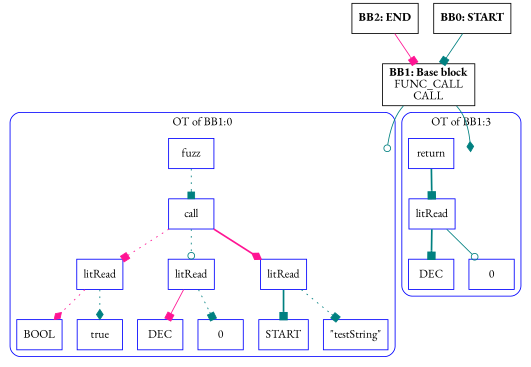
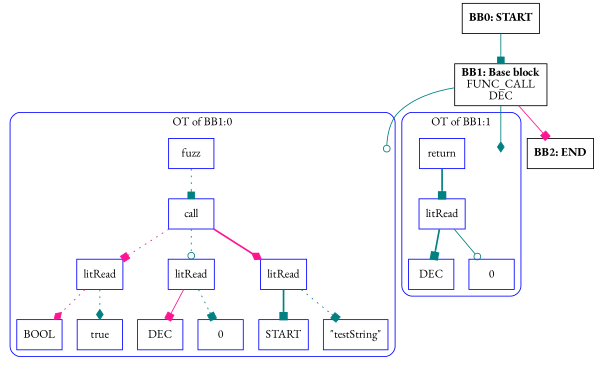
  digraph {
    compound=true
    fontname="EB Garamond"
    splines=true
    node [fontname="EB Garamond" shape=rectangle color=blue]
    edge [arrowhead=box color=teal fontname="EB Garamond" style=dotted]
    entry0 [shape=point style=invis color=""]
    n2 [label=call]
    n3 [label=fuzz]
    n4 [label=litRead]
    n5 [label=litRead]
    n6 [label=litRead]
    n7 [label=BOOL]
    n8 [label=true]
    n9 [label=DEC]
    n10 [label=0]
    n11 [label=START]
    n12 [label="\"testString\""]
    entry1 [shape=point style=invis color=""]
    n14 [label=return]
    n15 [label=litRead]
    n16 [label=DEC]
    n17 [label=0]
    n18 [label=<<B>BB2: END</B><BR ALIGN="CENTER"/>> color=""]
-   n19 [label=<<B>BB1: Base block</B><BR ALIGN="CENTER"/>FUNC_CALL<BR ALIGN="CENTER"/>CALL<BR ALIGN="CENTER"/>> color=""]
+   n19 [label=<<B>BB1: Base block</B><BR ALIGN="CENTER"/>FUNC_CALL<BR ALIGN="CENTER"/>DEC<BR ALIGN="CENTER"/>> color=""]
    n20 [label=<<B>BB0: START</B><BR ALIGN="CENTER"/>> color=""]
    subgraph cluster_1 {
      color=blue
      label="OT of BB1:0"
      style=rounded
      entry0
      n2
      n3
      n4
      n5
      n6
      n7
      n8
      n9
      n10
      n11
      n12
    }
    subgraph cluster_2 {
      color=blue
-     label="OT of BB1:3"
+     label="OT of BB1:1"
      style=rounded
      entry1
      n14
      n15
      n16
      n17
    }
    n2 -> n4 [color=deeppink]
    n2 -> n5 [arrowhead=odot]
    n2 -> n6 [arrowhead=diamond color=deeppink style=bold]
    n3 -> n2
    n4 -> n7 [arrowhead=diamond color=deeppink]
    n4 -> n8 [arrowhead=diamond]
    n5 -> n9 [color=deeppink style=solid]
    n5 -> n10
    n6 -> n11 [style=bold]
    n6 -> n12
    n14 -> n15 [style=bold]
    n15 -> n16 [style=bold]
    n15 -> n17 [arrowhead=odot style=solid]
    n19 -> entry0 [arrowhead=odot style=solid]
    n19 -> entry1 [arrowhead=diamond style=solid]
-   n18 -> n19 [color=deeppink style=solid]
+   n19 -> n18 [color=deeppink style=solid]
    n20 -> n19 [style=solid]
  }
